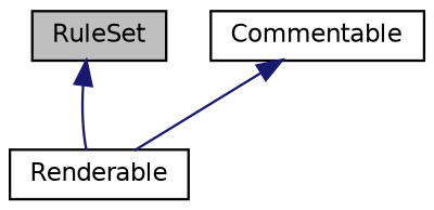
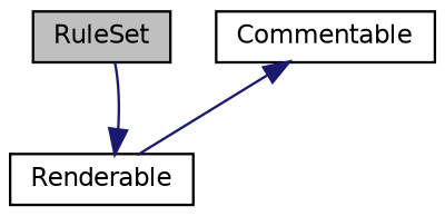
  digraph {
    node [color=black fillcolor=white fontname=Helvetica fontsize=10 shape=record style=filled]
    edge [color=midnightblue dir=back fontname=Helvetica fontsize=10 labelfontname=Helvetica labelfontsize=10 style=solid]
    n1 [fillcolor=grey75 fontcolor=black height=0.2 label=RuleSet width=0.4]
    n2 [height=0.2 label=Renderable width=0.4]
    n3 [height=0.2 label=Commentable width=0.4]
-   n1 -> n2
+   n2 -> n1
    n3 -> n2
  }
